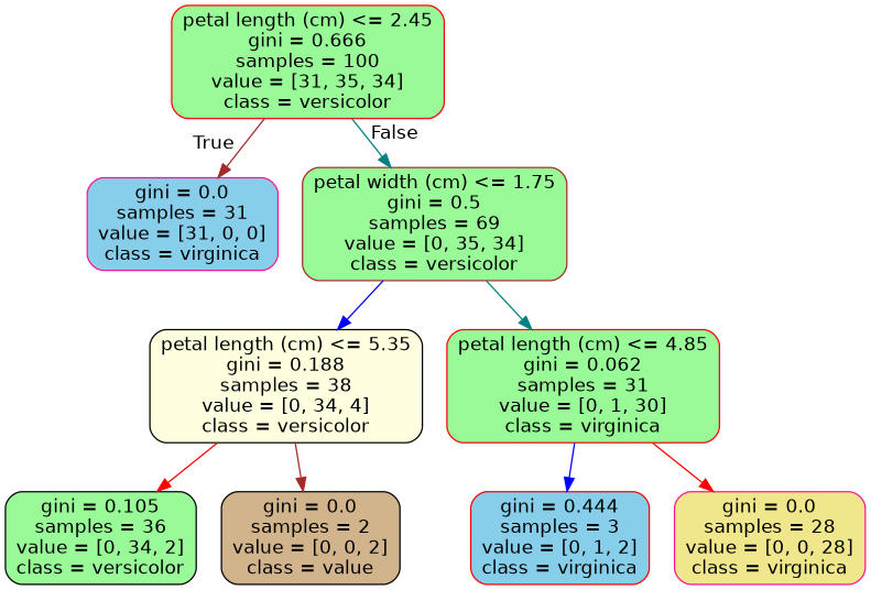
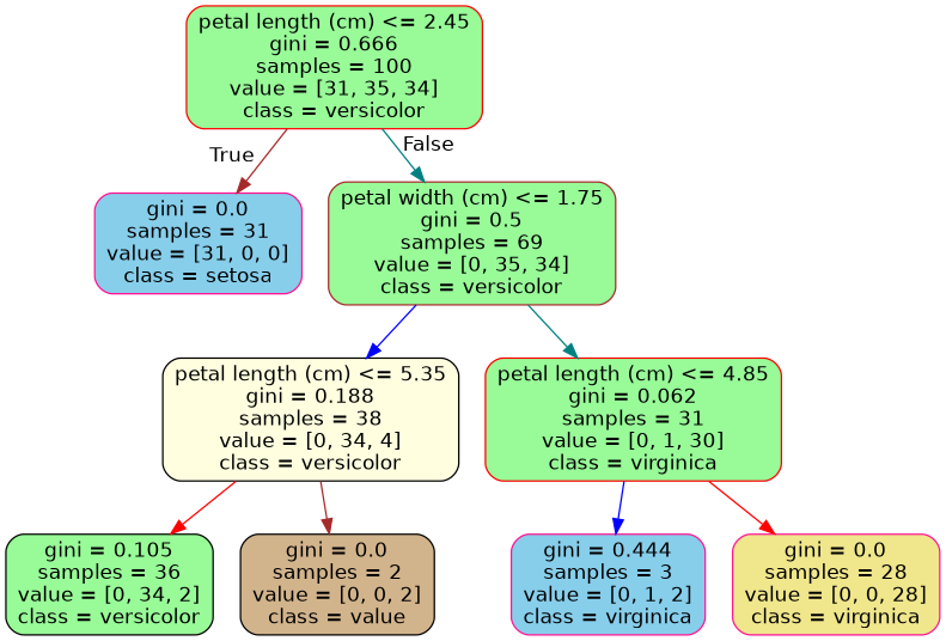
  digraph {
    node [color=red fillcolor=palegreen fontname=helvetica shape=box style="filled, rounded"]
    edge [color=brown fontname=helvetica]
    n1 [label="petal length (cm) <= 2.45\ngini = 0.666\nsamples = 100\nvalue = [31, 35, 34]\nclass = versicolor"]
-   n2 [color=deeppink fillcolor=skyblue label="gini = 0.0\nsamples = 31\nvalue = [31, 0, 0]\nclass = virginica"]
+   n2 [color=deeppink fillcolor=skyblue label="gini = 0.0\nsamples = 31\nvalue = [31, 0, 0]\nclass = setosa"]
    n3 [color=brown label="petal width (cm) <= 1.75\ngini = 0.5\nsamples = 69\nvalue = [0, 35, 34]\nclass = versicolor"]
    n4 [color=black fillcolor=lightyellow label="petal length (cm) <= 5.35\ngini = 0.188\nsamples = 38\nvalue = [0, 34, 4]\nclass = versicolor"]
    n5 [label="petal length (cm) <= 4.85\ngini = 0.062\nsamples = 31\nvalue = [0, 1, 30]\nclass = virginica"]
    n6 [color=black label="gini = 0.105\nsamples = 36\nvalue = [0, 34, 2]\nclass = versicolor"]
    n7 [color=black fillcolor=tan label="gini = 0.0\nsamples = 2\nvalue = [0, 0, 2]\nclass = value"]
-   n8 [fillcolor=skyblue label="gini = 0.444\nsamples = 3\nvalue = [0, 1, 2]\nclass = virginica"]
+   n8 [color=deeppink fillcolor=skyblue label="gini = 0.444\nsamples = 3\nvalue = [0, 1, 2]\nclass = virginica"]
    n9 [color=deeppink fillcolor=khaki label="gini = 0.0\nsamples = 28\nvalue = [0, 0, 28]\nclass = virginica"]
    n1 -> n2 [headlabel=True labelangle=45 labeldistance=2.5]
    n1 -> n3 [color=teal headlabel=False labelangle=-45 labeldistance=2.5]
    n3 -> n4 [color=blue]
    n3 -> n5 [color=teal]
    n4 -> n6 [color=red]
    n4 -> n7
    n5 -> n8 [color=blue]
    n5 -> n9 [color=red]
  }
